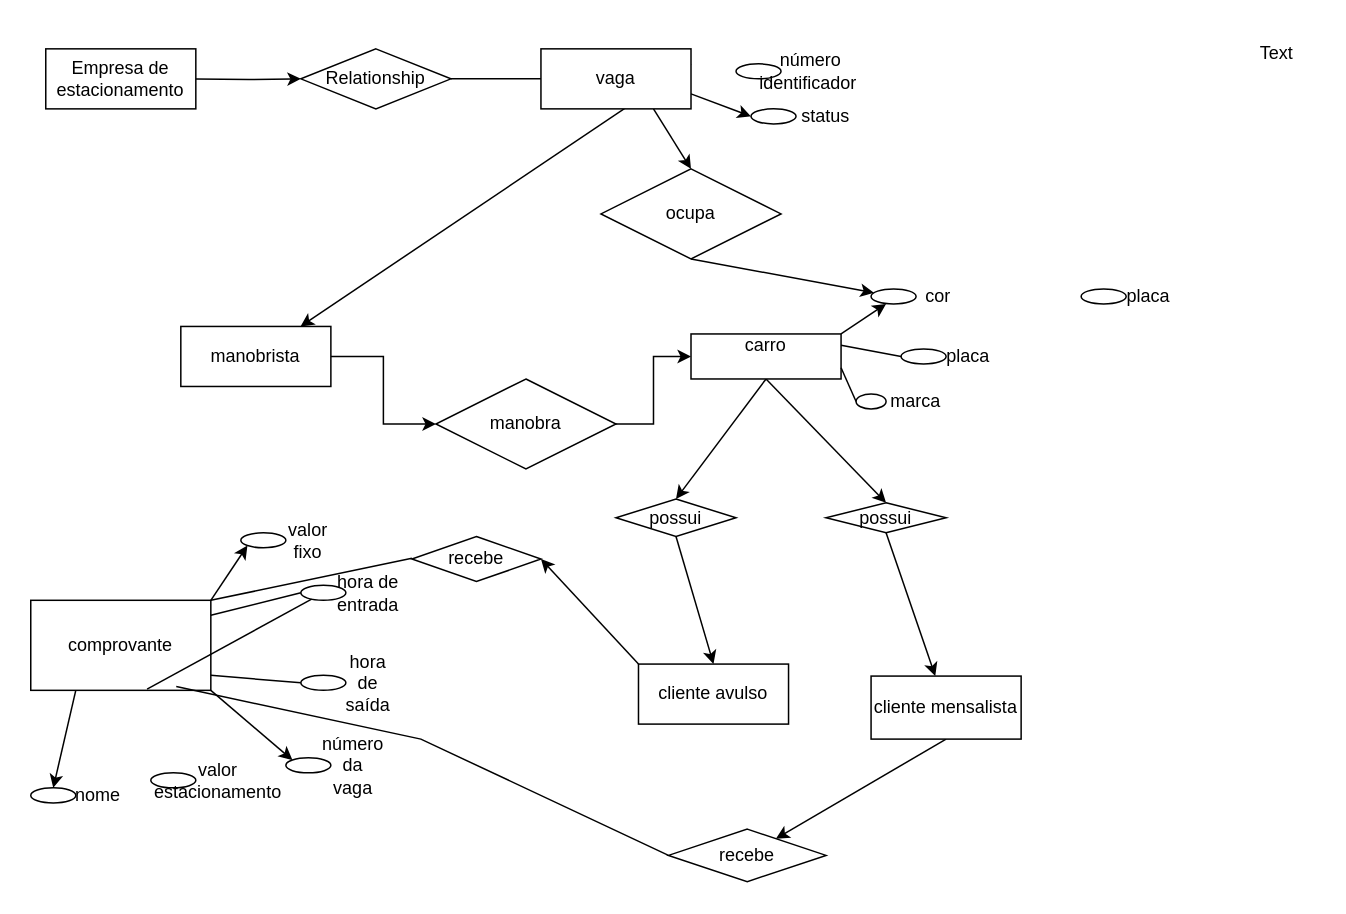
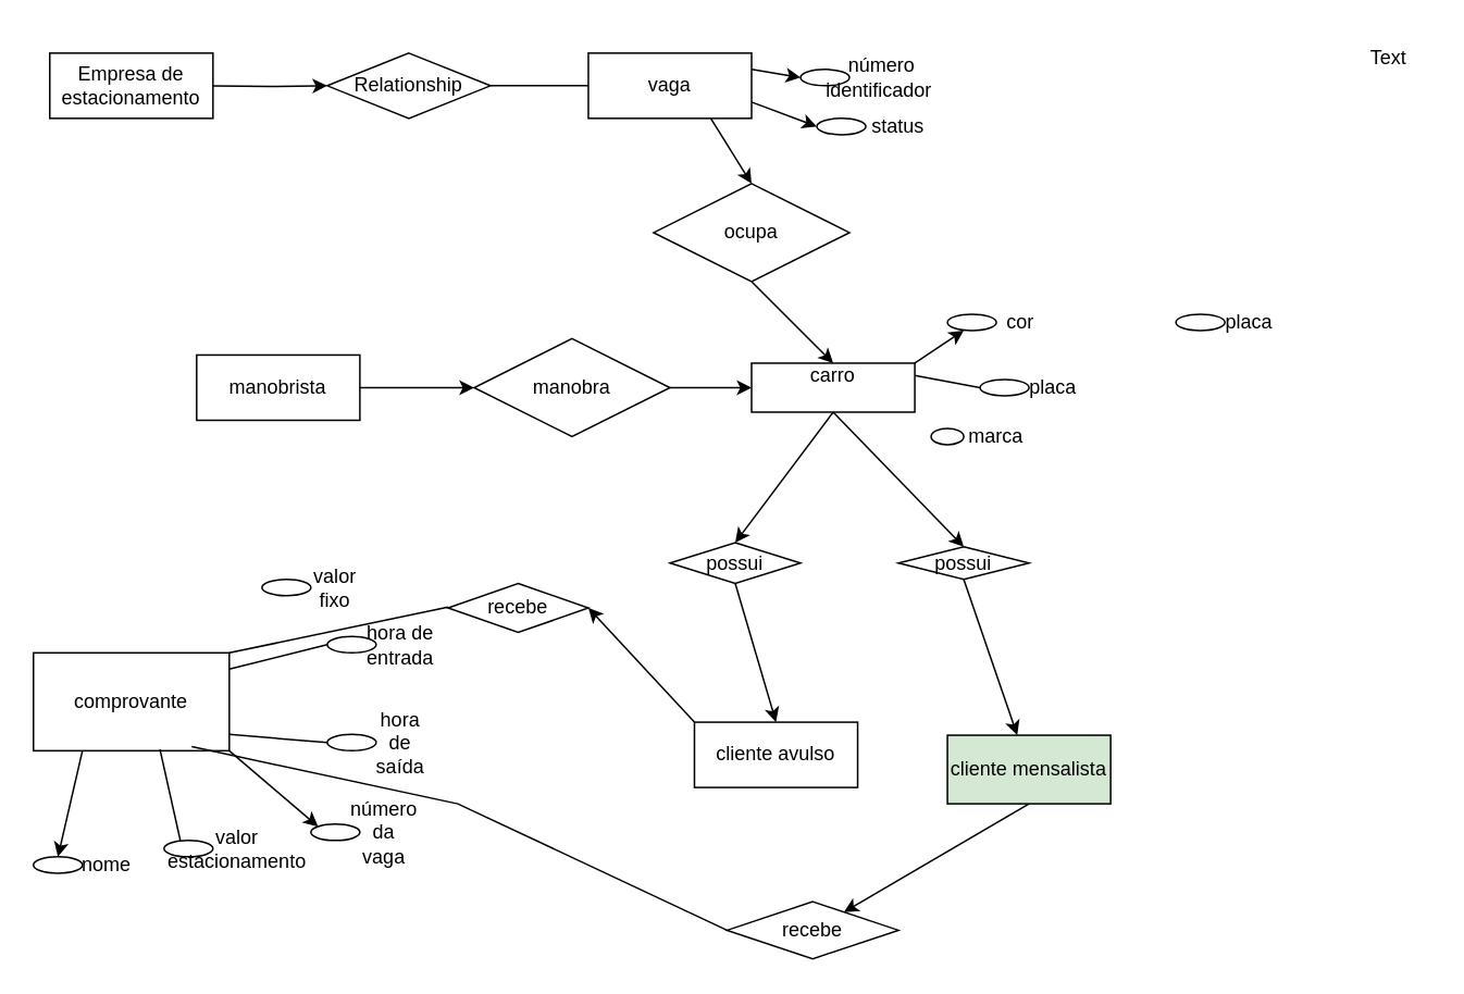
  <mxCell id="0" />
  <mxCell id="1" parent="0" />
  <mxCell id="2" style="rounded=0;orthogonalLoop=1;jettySize=auto;html=1;exitX=0;exitY=0;exitDx=0;exitDy=0;entryX=1;entryY=0.5;entryDx=0;entryDy=0;" edge="1" parent="1" source="3" target="50"><mxGeometry relative="1" as="geometry" /></mxCell>
  <mxCell id="3" value="cliente avulso" style="whiteSpace=wrap;html=1;align=center;" vertex="1" parent="1"><mxGeometry x="425" y="442" width="100" height="40" as="geometry" /></mxCell>
  <mxCell id="4" value="" style="edgeStyle=orthogonalEdgeStyle;rounded=0;orthogonalLoop=1;jettySize=auto;html=1;entryX=0;entryY=0.5;entryDx=0;entryDy=0;" edge="1" parent="1" target="35"><mxGeometry relative="1" as="geometry"><mxPoint x="130" y="52.029" as="sourcePoint" /><mxPoint x="320.029" y="122" as="targetPoint" /></mxGeometry></mxCell>
- <mxCell id="5" style="rounded=0;orthogonalLoop=1;jettySize=auto;html=1;exitX=1;exitY=0.25;exitDx=0;exitDy=0;" edge="1" parent="1" source="8" target="11"><mxGeometry relative="1" as="geometry" /></mxCell>
+ <mxCell id="5" style="rounded=0;orthogonalLoop=1;jettySize=auto;html=1;exitX=1;exitY=0.25;exitDx=0;exitDy=0;entryX=0;entryY=0.5;entryDx=0;entryDy=0;" edge="1" parent="1" source="8" target="36"><mxGeometry relative="1" as="geometry" /></mxCell>
  <mxCell id="6" style="rounded=0;orthogonalLoop=1;jettySize=auto;html=1;exitX=1;exitY=0.75;exitDx=0;exitDy=0;entryX=0;entryY=0.5;entryDx=0;entryDy=0;" edge="1" parent="1" source="8" target="37"><mxGeometry relative="1" as="geometry" /></mxCell>
  <mxCell id="7" style="rounded=0;orthogonalLoop=1;jettySize=auto;html=1;exitX=0.75;exitY=1;exitDx=0;exitDy=0;entryX=0.5;entryY=0;entryDx=0;entryDy=0;" edge="1" parent="1" source="8" target="43"><mxGeometry relative="1" as="geometry" /></mxCell>
  <mxCell id="8" value="vaga" style="whiteSpace=wrap;html=1;align=center;" vertex="1" parent="1"><mxGeometry x="360" y="32" width="100" height="40" as="geometry" /></mxCell>
  <mxCell id="9" value="" style="endArrow=none;html=1;rounded=0;exitX=1;exitY=0.5;exitDx=0;exitDy=0;entryX=0;entryY=0.5;entryDx=0;entryDy=0;" edge="1" parent="1" source="35" target="8"><mxGeometry relative="1" as="geometry"><mxPoint x="320" y="142" as="sourcePoint" /><mxPoint x="460" y="172" as="targetPoint" /><Array as="points" /></mxGeometry></mxCell>
  <mxCell id="10" style="edgeStyle=orthogonalEdgeStyle;rounded=0;orthogonalLoop=1;jettySize=auto;html=1;exitX=1;exitY=0.5;exitDx=0;exitDy=0;entryX=0;entryY=0.5;entryDx=0;entryDy=0;" edge="1" parent="1" source="11" target="39"><mxGeometry relative="1" as="geometry" /></mxCell>
  <mxCell id="11" value="manobrista" style="whiteSpace=wrap;html=1;align=center;" vertex="1" parent="1"><mxGeometry x="120" y="217" width="100" height="40" as="geometry" /></mxCell>
  <mxCell id="12" style="rounded=0;orthogonalLoop=1;jettySize=auto;html=1;exitX=0.5;exitY=1;exitDx=0;exitDy=0;entryX=0.5;entryY=0;entryDx=0;entryDy=0;" edge="1" parent="1" source="14" target="41"><mxGeometry relative="1" as="geometry" /></mxCell>
  <mxCell id="13" style="rounded=0;orthogonalLoop=1;jettySize=auto;html=1;exitX=0.5;exitY=1;exitDx=0;exitDy=0;entryX=0.5;entryY=0;entryDx=0;entryDy=0;" edge="1" parent="1" source="14" target="45"><mxGeometry relative="1" as="geometry" /></mxCell>
  <mxCell id="14" value="carro&lt;div&gt;&lt;br&gt;&lt;/div&gt;" style="whiteSpace=wrap;html=1;" vertex="1" parent="1"><mxGeometry x="460" y="222" width="100" height="30" as="geometry" /></mxCell>
  <mxCell id="15" value="cor" style="ellipse;whiteSpace=wrap;html=1;align=center;spacingLeft=60;" vertex="1" parent="1"><mxGeometry x="580" y="192" width="30" height="10" as="geometry" /></mxCell>
  <mxCell id="16" value="placa" style="ellipse;whiteSpace=wrap;html=1;align=center;spacingLeft=60;" vertex="1" parent="1"><mxGeometry x="600" y="232" width="30" height="10" as="geometry" /></mxCell>
  <mxCell id="17" value="marca" style="ellipse;whiteSpace=wrap;html=1;align=center;spacingLeft=60;" vertex="1" parent="1"><mxGeometry x="570" y="262" width="20" height="10" as="geometry" /></mxCell>
  <mxCell id="18" value="" style="endArrow=none;html=1;rounded=0;exitX=1;exitY=0.25;exitDx=0;exitDy=0;entryX=0;entryY=0.5;entryDx=0;entryDy=0;" edge="1" parent="1" source="14" target="16"><mxGeometry relative="1" as="geometry"><mxPoint x="550" y="202" as="sourcePoint" /><mxPoint x="630" y="192" as="targetPoint" /><Array as="points" /></mxGeometry></mxCell>
- <mxCell id="19" value="" style="endArrow=none;html=1;rounded=0;entryX=0;entryY=0.5;entryDx=0;entryDy=0;exitX=1;exitY=0.75;exitDx=0;exitDy=0;" edge="1" parent="1" source="14" target="17"><mxGeometry relative="1" as="geometry"><mxPoint x="500" y="262" as="sourcePoint" /><mxPoint x="660" y="262" as="targetPoint" /><Array as="points" /></mxGeometry></mxCell>
  <mxCell id="20" value="Empresa de estacionam&lt;span style=&quot;background-color: initial;&quot;&gt;ento&lt;/span&gt;" style="whiteSpace=wrap;html=1;align=center;" vertex="1" parent="1"><mxGeometry x="30" y="32" width="100" height="40" as="geometry" /></mxCell>
  <mxCell id="21" style="rounded=0;orthogonalLoop=1;jettySize=auto;html=1;exitX=1;exitY=1;exitDx=0;exitDy=0;entryX=0;entryY=0;entryDx=0;entryDy=0;" edge="1" parent="1" source="24" target="31"><mxGeometry relative="1" as="geometry" /></mxCell>
- <mxCell id="22" style="rounded=0;orthogonalLoop=1;jettySize=auto;html=1;exitX=1;exitY=0;exitDx=0;exitDy=0;entryX=0;entryY=1;entryDx=0;entryDy=0;" edge="1" parent="1" source="24" target="32"><mxGeometry relative="1" as="geometry" /></mxCell>
  <mxCell id="23" style="rounded=0;orthogonalLoop=1;jettySize=auto;html=1;exitX=0.25;exitY=1;exitDx=0;exitDy=0;entryX=0.5;entryY=0;entryDx=0;entryDy=0;" edge="1" parent="1" source="24" target="33"><mxGeometry relative="1" as="geometry" /></mxCell>
  <mxCell id="24" value="comprovante" style="whiteSpace=wrap;html=1;" vertex="1" parent="1"><mxGeometry x="20" y="399.5" width="120" height="60" as="geometry" /></mxCell>
  <mxCell id="25" value="" style="endArrow=none;html=1;rounded=0;" edge="1" parent="1"><mxGeometry relative="1" as="geometry"><mxPoint x="140" y="409.5" as="sourcePoint" /><mxPoint x="200" y="394.5" as="targetPoint" /></mxGeometry></mxCell>
  <mxCell id="26" value="" style="endArrow=none;html=1;rounded=0;" edge="1" parent="1"><mxGeometry relative="1" as="geometry"><mxPoint x="140" y="449.5" as="sourcePoint" /><mxPoint x="200" y="454.5" as="targetPoint" /></mxGeometry></mxCell>
  <mxCell id="27" value="hora de entrada" style="ellipse;whiteSpace=wrap;html=1;align=center;spacingLeft=60;" vertex="1" parent="1"><mxGeometry x="200" y="389.5" width="30" height="10" as="geometry" /></mxCell>
  <mxCell id="28" value="hora de saída" style="ellipse;whiteSpace=wrap;html=1;align=center;spacingLeft=60;" vertex="1" parent="1"><mxGeometry x="200" y="449.5" width="30" height="10" as="geometry" /></mxCell>
  <mxCell id="29" value="valor estacionamento" style="ellipse;whiteSpace=wrap;html=1;align=center;spacingLeft=60;" vertex="1" parent="1"><mxGeometry x="100" y="514.5" width="30" height="10" as="geometry" /></mxCell>
- <mxCell id="30" value="" style="endArrow=none;html=1;rounded=0;exitX=0.646;exitY=0.987;exitDx=0;exitDy=0;exitPerimeter=0;" edge="1" parent="1" source="24" target="27"><mxGeometry relative="1" as="geometry"><mxPoint x="90" y="464.5" as="sourcePoint" /><mxPoint x="250" y="464.5" as="targetPoint" /></mxGeometry></mxCell>
+ <mxCell id="30" value="" style="endArrow=none;html=1;rounded=0;exitX=0.646;exitY=0.987;exitDx=0;exitDy=0;exitPerimeter=0;entryX=0.333;entryY=0;entryDx=0;entryDy=0;entryPerimeter=0;" edge="1" parent="1" source="24" target="29"><mxGeometry relative="1" as="geometry"><mxPoint x="90" y="464.5" as="sourcePoint" /><mxPoint x="250" y="464.5" as="targetPoint" /></mxGeometry></mxCell>
  <mxCell id="31" value="número da vaga" style="ellipse;whiteSpace=wrap;html=1;align=center;spacingLeft=60;" vertex="1" parent="1"><mxGeometry x="190" y="504.5" width="30" height="10" as="geometry" /></mxCell>
  <mxCell id="32" value="valor fixo" style="ellipse;whiteSpace=wrap;html=1;align=center;spacingLeft=60;" vertex="1" parent="1"><mxGeometry x="160" y="354.5" width="30" height="10" as="geometry" /></mxCell>
  <mxCell id="33" value="nome" style="ellipse;whiteSpace=wrap;html=1;align=center;spacingLeft=60;" vertex="1" parent="1"><mxGeometry x="20" y="524.5" width="30" height="10" as="geometry" /></mxCell>
  <mxCell id="34" style="rounded=0;orthogonalLoop=1;jettySize=auto;html=1;exitX=1;exitY=0;exitDx=0;exitDy=0;entryX=0.333;entryY=1;entryDx=0;entryDy=0;entryPerimeter=0;" edge="1" parent="1" source="14" target="15"><mxGeometry relative="1" as="geometry"><mxPoint x="580" y="202" as="targetPoint" /></mxGeometry></mxCell>
  <mxCell id="35" value="Relationship" style="shape=rhombus;perimeter=rhombusPerimeter;whiteSpace=wrap;html=1;align=center;" vertex="1" parent="1"><mxGeometry x="200" y="32" width="100" height="40" as="geometry" /></mxCell>
  <mxCell id="36" value="número identificador&amp;nbsp;" style="ellipse;whiteSpace=wrap;html=1;align=center;spacingLeft=70;" vertex="1" parent="1"><mxGeometry x="490" y="42" width="30" height="10" as="geometry" /></mxCell>
  <mxCell id="37" value="status" style="ellipse;whiteSpace=wrap;html=1;align=center;spacingLeft=70;" vertex="1" parent="1"><mxGeometry x="500" y="72" width="30" height="10" as="geometry" /></mxCell>
  <mxCell id="38" style="edgeStyle=orthogonalEdgeStyle;rounded=0;orthogonalLoop=1;jettySize=auto;html=1;exitX=1;exitY=0.5;exitDx=0;exitDy=0;entryX=0;entryY=0.5;entryDx=0;entryDy=0;" edge="1" parent="1" source="39" target="14"><mxGeometry relative="1" as="geometry" /></mxCell>
- <mxCell id="39" value="manobra" style="shape=rhombus;perimeter=rhombusPerimeter;whiteSpace=wrap;html=1;align=center;" vertex="1" parent="1"><mxGeometry x="290" y="252" width="120" height="60" as="geometry" /></mxCell>
+ <mxCell id="39" value="manobra" style="shape=rhombus;perimeter=rhombusPerimeter;whiteSpace=wrap;html=1;align=center;" vertex="1" parent="1"><mxGeometry x="290" y="207" width="120" height="60" as="geometry" /></mxCell>
  <mxCell id="40" style="rounded=0;orthogonalLoop=1;jettySize=auto;html=1;exitX=0.5;exitY=1;exitDx=0;exitDy=0;" edge="1" parent="1" source="41" target="47"><mxGeometry relative="1" as="geometry" /></mxCell>
  <mxCell id="41" value="possui" style="shape=rhombus;perimeter=rhombusPerimeter;whiteSpace=wrap;html=1;align=center;" vertex="1" parent="1"><mxGeometry x="550" y="334.5" width="80" height="20" as="geometry" /></mxCell>
- <mxCell id="42" style="rounded=0;orthogonalLoop=1;jettySize=auto;html=1;exitX=0.5;exitY=1;exitDx=0;exitDy=0;" edge="1" parent="1" source="43" target="15"><mxGeometry relative="1" as="geometry" /></mxCell>
+ <mxCell id="42" style="rounded=0;orthogonalLoop=1;jettySize=auto;html=1;exitX=0.5;exitY=1;exitDx=0;exitDy=0;entryX=0.5;entryY=0;entryDx=0;entryDy=0;" edge="1" parent="1" source="43" target="14"><mxGeometry relative="1" as="geometry" /></mxCell>
  <mxCell id="43" value="ocupa" style="shape=rhombus;perimeter=rhombusPerimeter;whiteSpace=wrap;html=1;align=center;" vertex="1" parent="1"><mxGeometry x="400" y="112" width="120" height="60" as="geometry" /></mxCell>
  <mxCell id="44" style="rounded=0;orthogonalLoop=1;jettySize=auto;html=1;exitX=0.5;exitY=1;exitDx=0;exitDy=0;entryX=0.5;entryY=0;entryDx=0;entryDy=0;" edge="1" parent="1" source="45" target="3"><mxGeometry relative="1" as="geometry" /></mxCell>
  <mxCell id="45" value="possui" style="shape=rhombus;perimeter=rhombusPerimeter;whiteSpace=wrap;html=1;align=center;" vertex="1" parent="1"><mxGeometry x="410" y="332" width="80" height="25" as="geometry" /></mxCell>
  <mxCell id="46" style="rounded=0;orthogonalLoop=1;jettySize=auto;html=1;exitX=0.5;exitY=1;exitDx=0;exitDy=0;" edge="1" parent="1" source="47" target="48"><mxGeometry relative="1" as="geometry" /></mxCell>
- <mxCell id="47" value="cliente mensalista" style="whiteSpace=wrap;html=1;align=center;" vertex="1" parent="1"><mxGeometry x="580" y="450" width="100" height="42" as="geometry" /></mxCell>
+ <mxCell id="47" value="cliente mensalista" style="whiteSpace=wrap;html=1;align=center;fillColor=#d5e8d4;" vertex="1" parent="1"><mxGeometry x="580" y="450" width="100" height="42" as="geometry" /></mxCell>
  <mxCell id="48" value="recebe" style="shape=rhombus;perimeter=rhombusPerimeter;whiteSpace=wrap;html=1;align=center;" vertex="1" parent="1"><mxGeometry x="445" y="552" width="105" height="35" as="geometry" /></mxCell>
  <mxCell id="49" value="" style="endArrow=none;html=1;rounded=0;entryX=0;entryY=0.5;entryDx=0;entryDy=0;exitX=0.808;exitY=0.958;exitDx=0;exitDy=0;exitPerimeter=0;" edge="1" parent="1" source="24" target="48"><mxGeometry relative="1" as="geometry"><mxPoint x="240" y="514.5" as="sourcePoint" /><mxPoint x="400" y="514.5" as="targetPoint" /><Array as="points"><mxPoint x="280" y="492" /></Array></mxGeometry></mxCell>
  <mxCell id="50" value="recebe" style="shape=rhombus;perimeter=rhombusPerimeter;whiteSpace=wrap;html=1;align=center;" vertex="1" parent="1"><mxGeometry x="274" y="357" width="86" height="30" as="geometry" /></mxCell>
  <mxCell id="51" value="" style="endArrow=none;html=1;rounded=0;exitX=1;exitY=0;exitDx=0;exitDy=0;" edge="1" parent="1" source="24"><mxGeometry relative="1" as="geometry"><mxPoint x="114" y="371.5" as="sourcePoint" /><mxPoint x="274" y="371.5" as="targetPoint" /></mxGeometry></mxCell>
  <mxCell id="52" value="placa" style="ellipse;whiteSpace=wrap;html=1;align=center;spacingLeft=60;" vertex="1" parent="1"><mxGeometry x="720" y="192" width="30" height="10" as="geometry" /></mxCell>
  <mxCell id="53" value="Text" style="text;html=1;align=center;verticalAlign=middle;resizable=0;points=[];autosize=1;strokeColor=none;fillColor=none;" vertex="1" parent="1"><mxGeometry x="825" y="20" width="50" height="30" as="geometry" /></mxCell>
